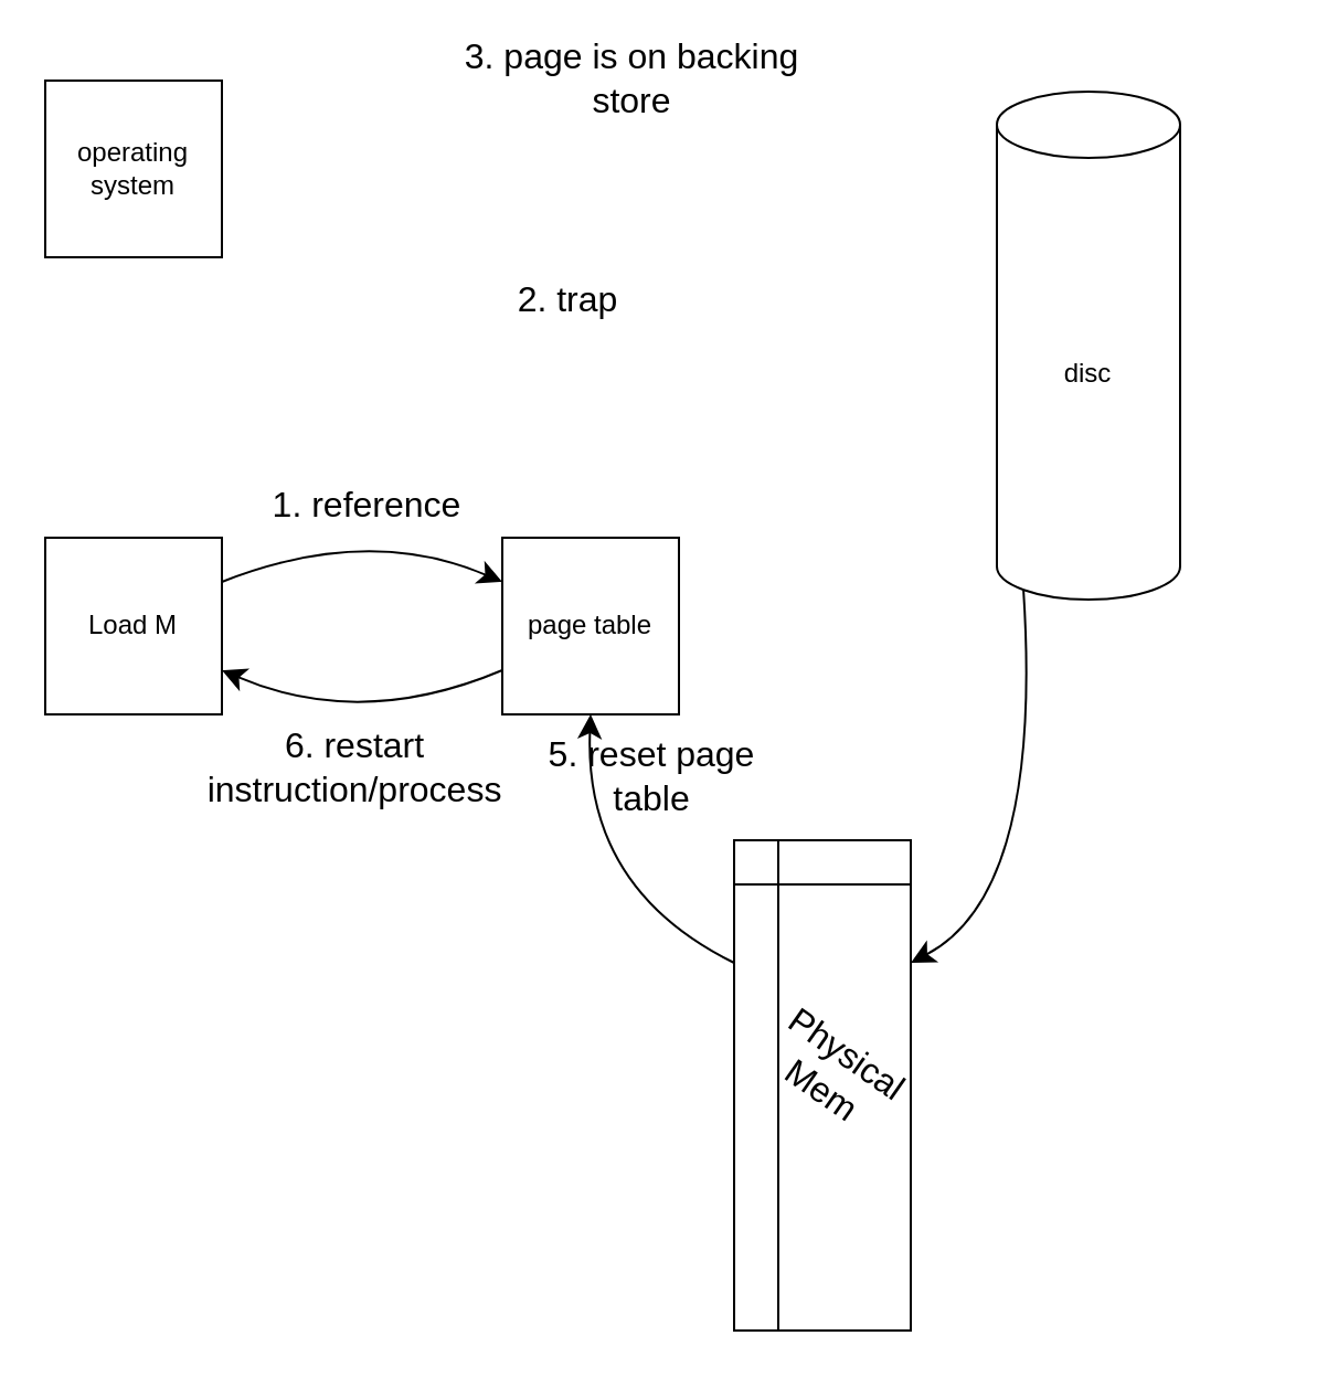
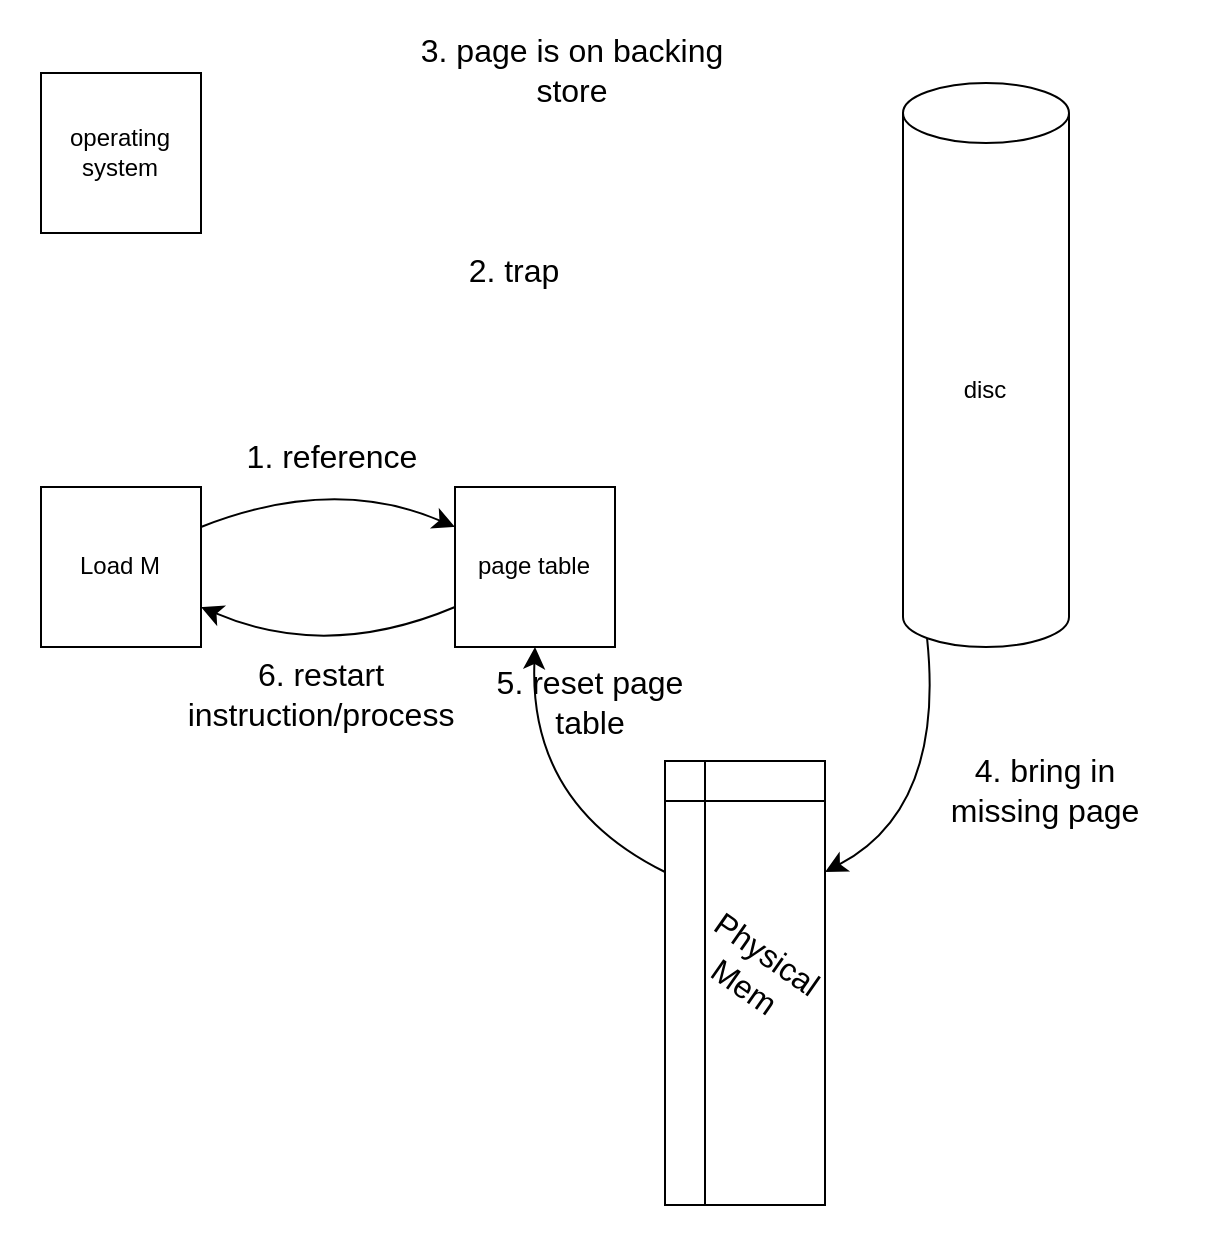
  <mxCell id="0" />
  <mxCell id="1" parent="0" />
  <mxCell id="2" style="edgeStyle=none;curved=1;rounded=0;orthogonalLoop=1;jettySize=auto;html=1;exitX=1;exitY=0.25;exitDx=0;exitDy=0;entryX=0;entryY=0.25;entryDx=0;entryDy=0;fontSize=12;startSize=8;endSize=8;" edge="1" parent="1" source="3" target="5"><mxGeometry relative="1" as="geometry"><Array as="points"><mxPoint x="166" y="237" /></Array></mxGeometry></mxCell>
  <mxCell id="3" value="Load M" style="whiteSpace=wrap;html=1;aspect=fixed;" vertex="1" parent="1"><mxGeometry x="20" y="243" width="80" height="80" as="geometry" /></mxCell>
  <mxCell id="4" style="edgeStyle=none;curved=1;rounded=0;orthogonalLoop=1;jettySize=auto;html=1;exitX=0;exitY=0.75;exitDx=0;exitDy=0;entryX=1;entryY=0.75;entryDx=0;entryDy=0;fontSize=12;startSize=8;endSize=8;" edge="1" parent="1" source="5" target="3"><mxGeometry relative="1" as="geometry"><Array as="points"><mxPoint x="163" y="330" /></Array></mxGeometry></mxCell>
  <mxCell id="5" value="page table" style="whiteSpace=wrap;html=1;aspect=fixed;" vertex="1" parent="1"><mxGeometry x="227" y="243" width="80" height="80" as="geometry" /></mxCell>
  <mxCell id="6" value="1. reference" style="text;html=1;align=center;verticalAlign=middle;whiteSpace=wrap;rounded=0;fontSize=16;" vertex="1" parent="1"><mxGeometry x="119" y="213" width="94" height="30" as="geometry" /></mxCell>
  <mxCell id="7" value="operating system" style="whiteSpace=wrap;html=1;aspect=fixed;" vertex="1" parent="1"><mxGeometry x="20" y="36" width="80" height="80" as="geometry" /></mxCell>
  <mxCell id="8" value="2. trap" style="text;html=1;align=center;verticalAlign=middle;whiteSpace=wrap;rounded=0;fontSize=16;" vertex="1" parent="1"><mxGeometry x="227" y="120" width="60" height="30" as="geometry" /></mxCell>
  <mxCell id="9" style="edgeStyle=none;curved=1;rounded=0;orthogonalLoop=1;jettySize=auto;html=1;exitX=0.145;exitY=1;exitDx=0;exitDy=-4.35;exitPerimeter=0;entryX=1;entryY=0.25;entryDx=0;entryDy=0;fontSize=12;startSize=8;endSize=8;" edge="1" parent="1" source="10" target="13"><mxGeometry relative="1" as="geometry"><Array as="points"><mxPoint x="472" y="404" /></Array></mxGeometry></mxCell>
- <mxCell id="10" value="disc" style="shape=cylinder3;whiteSpace=wrap;html=1;boundedLbl=1;backgroundOutline=1;size=15;" vertex="1" parent="1"><mxGeometry x="451" y="41" width="83" height="230" as="geometry" /></mxCell>
+ <mxCell id="10" value="disc" style="shape=cylinder3;whiteSpace=wrap;html=1;boundedLbl=1;backgroundOutline=1;size=15;" vertex="1" parent="1"><mxGeometry x="451" y="41" width="83" height="282" as="geometry" /></mxCell>
  <mxCell id="11" value="3. page is on backing store" style="text;html=1;align=center;verticalAlign=middle;whiteSpace=wrap;rounded=0;fontSize=16;" vertex="1" parent="1"><mxGeometry x="206" y="20" width="160" height="30" as="geometry" /></mxCell>
  <mxCell id="12" style="edgeStyle=none;curved=1;rounded=0;orthogonalLoop=1;jettySize=auto;html=1;exitX=0;exitY=0.25;exitDx=0;exitDy=0;entryX=0.5;entryY=1;entryDx=0;entryDy=0;fontSize=12;startSize=8;endSize=8;" edge="1" parent="1" source="13" target="5"><mxGeometry relative="1" as="geometry"><Array as="points"><mxPoint x="264" y="402" /></Array></mxGeometry></mxCell>
  <mxCell id="13" value="" style="shape=internalStorage;whiteSpace=wrap;html=1;backgroundOutline=1;" vertex="1" parent="1"><mxGeometry x="332" y="380" width="80" height="222" as="geometry" /></mxCell>
+ <mxCell id="14" value="4. bring in missing page" style="text;html=1;align=center;verticalAlign=middle;whiteSpace=wrap;rounded=0;fontSize=16;" vertex="1" parent="1"><mxGeometry x="461" y="380" width="123" height="30" as="geometry" /></mxCell>
  <mxCell id="15" value="Physical&lt;div&gt;Mem&lt;/div&gt;" style="text;html=1;align=center;verticalAlign=middle;whiteSpace=wrap;rounded=0;fontSize=16;rotation=35;" vertex="1" parent="1"><mxGeometry x="348" y="470" width="60" height="30" as="geometry" /></mxCell>
  <mxCell id="16" value="5. reset page table" style="text;html=1;align=center;verticalAlign=middle;whiteSpace=wrap;rounded=0;fontSize=16;" vertex="1" parent="1"><mxGeometry x="237" y="336" width="116" height="30" as="geometry" /></mxCell>
  <mxCell id="17" value="6. restart instruction/process" style="text;html=1;align=center;verticalAlign=middle;whiteSpace=wrap;rounded=0;fontSize=16;" vertex="1" parent="1"><mxGeometry x="111" y="332" width="99" height="30" as="geometry" /></mxCell>
